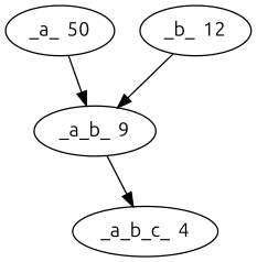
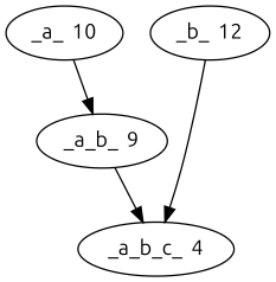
  strict digraph {
    fontname=Ubuntu
    rankdir=TB
    node [fontname=Ubuntu]
    edge [fontname=Ubuntu]
    "_b_  12" [weight=12]
    "_a_b_  9" [weight=9]
-   "_a_  10" [weight=10 label="_a_  50"]
+   "_a_  10" [weight=10]
    "_a_b_c_  4" [weight=4]
-   "_b_  12" -> "_a_b_  9" [cost=0.4150374992788437]
+   "_b_  12" -> "_a_b_c_  4" [cost=0.4150374992788437]
    "_a_b_  9" -> "_a_b_c_  4" [cost=1.1699250014423124]
    "_a_  10" -> "_a_b_  9" [cost=0.15200309344505006]
  }
